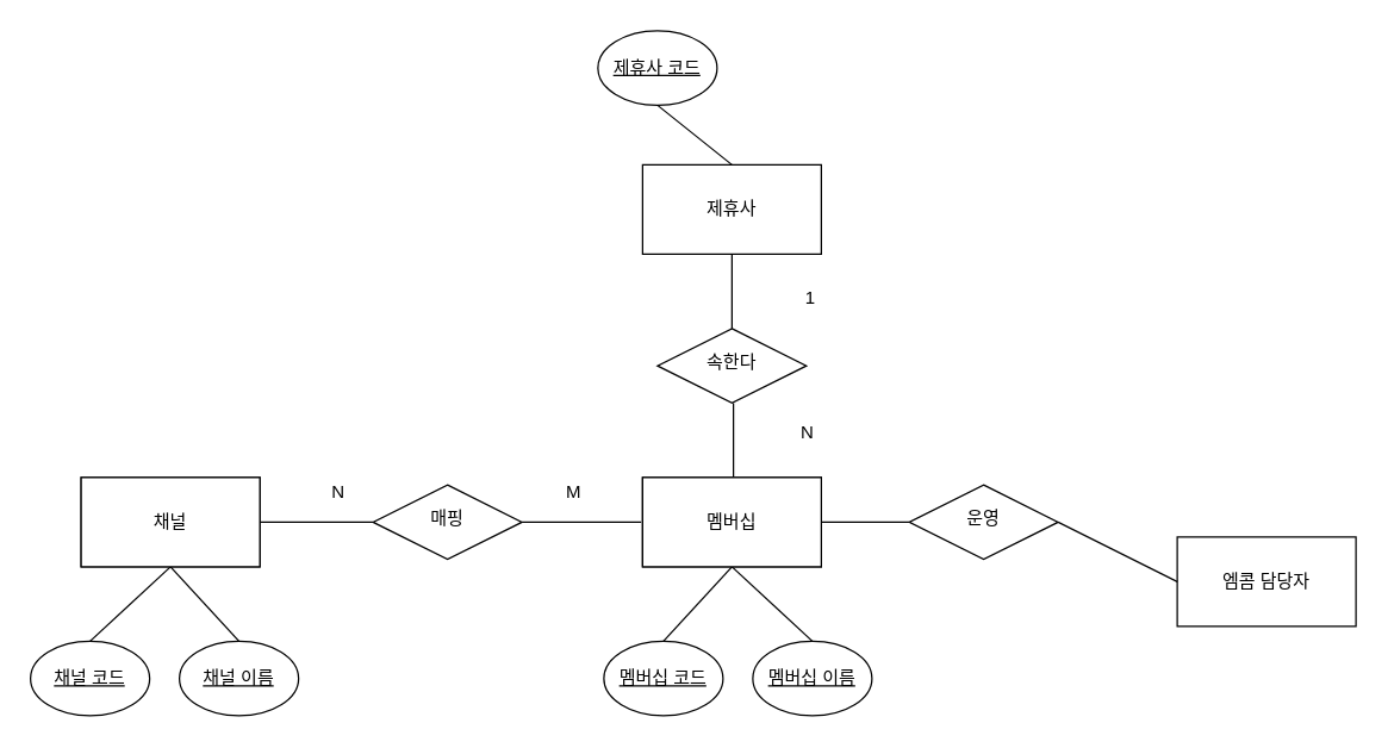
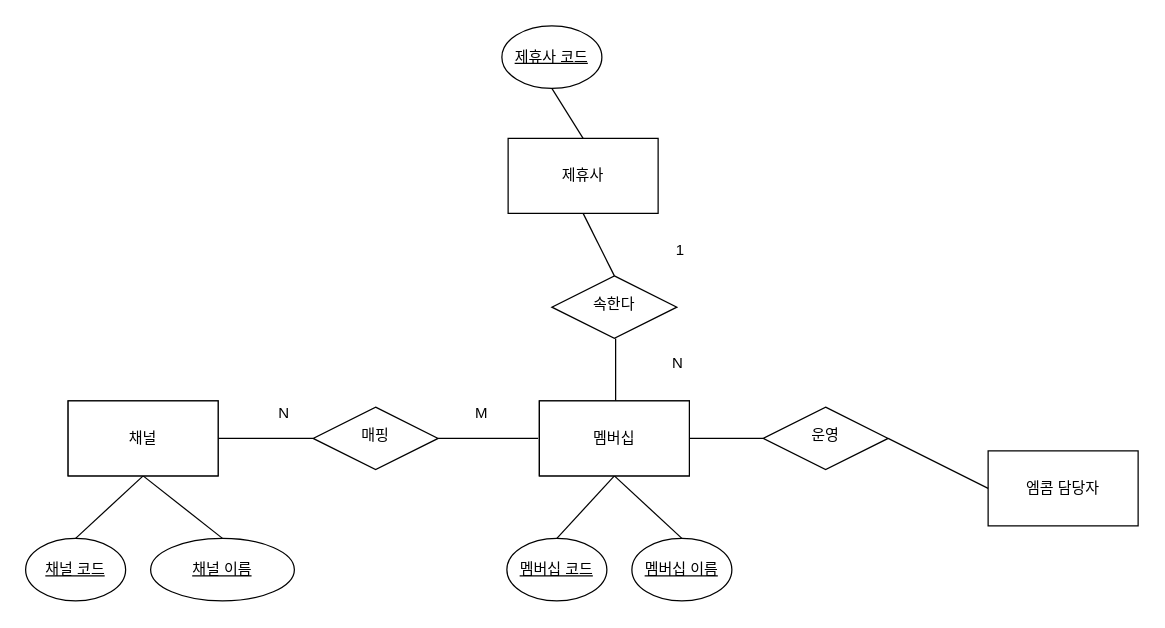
  <mxCell id="0" />
  <mxCell id="1" parent="0" />
  <mxCell id="2" value="N" style="text;html=1;strokeColor=none;fillColor=none;align=center;verticalAlign=middle;whiteSpace=wrap;rounded=0;" parent="1" vertex="1"><mxGeometry x="202" y="320" width="50" height="20" as="geometry" /></mxCell>
  <mxCell id="3" value="채널" style="rounded=0;whiteSpace=wrap;html=1;" parent="1" vertex="1"><mxGeometry x="54" y="320" width="120" height="60" as="geometry" /></mxCell>
  <mxCell id="4" value="" style="endArrow=none;html=1;rounded=0;exitX=1;exitY=0.5;exitDx=0;exitDy=0;entryX=0;entryY=0.5;entryDx=0;entryDy=0;" edge="1" parent="1" source="3"><mxGeometry width="50" height="50" relative="1" as="geometry"><mxPoint x="340" y="440" as="sourcePoint" /><mxPoint x="250" y="350" as="targetPoint" /></mxGeometry></mxCell>
  <mxCell id="5" value="&lt;u&gt;채널 코드&lt;/u&gt;" style="ellipse;whiteSpace=wrap;html=1;" vertex="1" parent="1"><mxGeometry x="20" y="430" width="80" height="50" as="geometry" /></mxCell>
- <mxCell id="6" value="&lt;u&gt;채널 이름&lt;/u&gt;" style="ellipse;whiteSpace=wrap;html=1;" vertex="1" parent="1"><mxGeometry x="120" y="430" width="80" height="50" as="geometry" /></mxCell>
+ <mxCell id="6" value="&lt;u&gt;채널 이름&lt;/u&gt;" style="ellipse;whiteSpace=wrap;html=1;" vertex="1" parent="1"><mxGeometry x="120" y="430" width="115" height="50" as="geometry" /></mxCell>
  <mxCell id="7" value="" style="endArrow=none;html=1;rounded=0;entryX=0.5;entryY=1;entryDx=0;entryDy=0;exitX=0.5;exitY=0;exitDx=0;exitDy=0;" edge="1" parent="1" source="6" target="3"><mxGeometry width="50" height="50" relative="1" as="geometry"><mxPoint x="340" y="440" as="sourcePoint" /><mxPoint x="390" y="390" as="targetPoint" /></mxGeometry></mxCell>
  <mxCell id="8" value="" style="endArrow=none;html=1;rounded=0;exitX=0.5;exitY=0;exitDx=0;exitDy=0;entryX=0.5;entryY=1;entryDx=0;entryDy=0;" edge="1" parent="1" source="5" target="3"><mxGeometry width="50" height="50" relative="1" as="geometry"><mxPoint x="170" y="440" as="sourcePoint" /><mxPoint x="120" y="390" as="targetPoint" /></mxGeometry></mxCell>
  <mxCell id="9" value="멤버십" style="rounded=0;whiteSpace=wrap;html=1;" vertex="1" parent="1"><mxGeometry x="431" y="320" width="120" height="60" as="geometry" /></mxCell>
  <mxCell id="10" value="&lt;u&gt;멤버십 코드&lt;/u&gt;" style="ellipse;whiteSpace=wrap;html=1;" vertex="1" parent="1"><mxGeometry x="405" y="430" width="80" height="50" as="geometry" /></mxCell>
  <mxCell id="11" value="&lt;u&gt;멤버십 이름&lt;/u&gt;" style="ellipse;whiteSpace=wrap;html=1;" vertex="1" parent="1"><mxGeometry x="505" y="430" width="80" height="50" as="geometry" /></mxCell>
  <mxCell id="12" value="" style="endArrow=none;html=1;rounded=0;entryX=0.5;entryY=1;entryDx=0;entryDy=0;exitX=0.5;exitY=0;exitDx=0;exitDy=0;" edge="1" parent="1" source="11" target="9"><mxGeometry width="50" height="50" relative="1" as="geometry"><mxPoint x="725" y="440" as="sourcePoint" /><mxPoint x="503" y="380" as="targetPoint" /></mxGeometry></mxCell>
  <mxCell id="13" value="" style="endArrow=none;html=1;rounded=0;exitX=0.5;exitY=0;exitDx=0;exitDy=0;entryX=0.5;entryY=1;entryDx=0;entryDy=0;" edge="1" parent="1" source="10" target="9"><mxGeometry width="50" height="50" relative="1" as="geometry"><mxPoint x="555" y="440" as="sourcePoint" /><mxPoint x="503" y="380" as="targetPoint" /></mxGeometry></mxCell>
  <mxCell id="14" value="M" style="text;html=1;strokeColor=none;fillColor=none;align=center;verticalAlign=middle;whiteSpace=wrap;rounded=0;" vertex="1" parent="1"><mxGeometry x="360" y="320" width="50" height="20" as="geometry" /></mxCell>
  <mxCell id="15" value="" style="endArrow=none;html=1;rounded=0;exitX=1;exitY=0.5;exitDx=0;exitDy=0;" edge="1" parent="1"><mxGeometry width="50" height="50" relative="1" as="geometry"><mxPoint x="350" y="350" as="sourcePoint" /><mxPoint x="430" y="350" as="targetPoint" /></mxGeometry></mxCell>
- <mxCell id="16" value="제휴사" style="rounded=0;whiteSpace=wrap;html=1;" vertex="1" parent="1"><mxGeometry x="431" y="110" width="120" height="60" as="geometry" /></mxCell>
+ <mxCell id="16" value="제휴사" style="rounded=0;whiteSpace=wrap;html=1;" vertex="1" parent="1"><mxGeometry x="406" y="110" width="120" height="60" as="geometry" /></mxCell>
  <mxCell id="17" value="&lt;u&gt;제휴사 코드&lt;/u&gt;" style="ellipse;whiteSpace=wrap;html=1;" vertex="1" parent="1"><mxGeometry x="401" y="20" width="80" height="50" as="geometry" /></mxCell>
  <mxCell id="18" value="" style="endArrow=none;html=1;rounded=0;exitX=0.5;exitY=1;exitDx=0;exitDy=0;entryX=0.5;entryY=0;entryDx=0;entryDy=0;" edge="1" parent="1" source="17" target="16"><mxGeometry width="50" height="50" relative="1" as="geometry"><mxPoint x="800" y="130" as="sourcePoint" /><mxPoint x="736" y="70" as="targetPoint" /></mxGeometry></mxCell>
  <mxCell id="19" value="" style="endArrow=none;html=1;rounded=0;entryX=0.5;entryY=1;entryDx=0;entryDy=0;" edge="1" parent="1" target="16"><mxGeometry width="50" height="50" relative="1" as="geometry"><mxPoint x="491" y="220" as="sourcePoint" /><mxPoint x="390" y="300" as="targetPoint" /></mxGeometry></mxCell>
  <mxCell id="20" value="속한다" style="rhombus;whiteSpace=wrap;html=1;shadow=0;fontFamily=Helvetica;fontSize=12;align=center;strokeWidth=1;spacing=6;spacingTop=-4;" vertex="1" parent="1"><mxGeometry x="441" y="220" width="100" height="50" as="geometry" /></mxCell>
  <mxCell id="21" value="매핑" style="rhombus;whiteSpace=wrap;html=1;shadow=0;fontFamily=Helvetica;fontSize=12;align=center;strokeWidth=1;spacing=6;spacingTop=-4;" vertex="1" parent="1"><mxGeometry x="250" y="325" width="100" height="50" as="geometry" /></mxCell>
  <mxCell id="22" value="" style="endArrow=none;html=1;rounded=0;entryX=0.5;entryY=1;entryDx=0;entryDy=0;" edge="1" parent="1"><mxGeometry width="50" height="50" relative="1" as="geometry"><mxPoint x="492" y="320" as="sourcePoint" /><mxPoint x="492" y="270" as="targetPoint" /></mxGeometry></mxCell>
  <mxCell id="23" value="1" style="text;html=1;strokeColor=none;fillColor=none;align=center;verticalAlign=middle;whiteSpace=wrap;rounded=0;" vertex="1" parent="1"><mxGeometry x="519" y="190" width="50" height="20" as="geometry" /></mxCell>
  <mxCell id="24" value="N" style="text;html=1;strokeColor=none;fillColor=none;align=center;verticalAlign=middle;whiteSpace=wrap;rounded=0;" vertex="1" parent="1"><mxGeometry x="517" y="280" width="50" height="20" as="geometry" /></mxCell>
  <mxCell id="25" value="채널" style="rounded=0;whiteSpace=wrap;html=1;" vertex="1" parent="1"><mxGeometry x="54" y="320" width="120" height="60" as="geometry" /></mxCell>
  <mxCell id="26" value="멤버십" style="rounded=0;whiteSpace=wrap;html=1;" vertex="1" parent="1"><mxGeometry x="431" y="320" width="120" height="60" as="geometry" /></mxCell>
  <mxCell id="27" value="엠콤 담당자" style="rounded=0;whiteSpace=wrap;html=1;" vertex="1" parent="1"><mxGeometry x="790" y="360" width="120" height="60" as="geometry" /></mxCell>
  <mxCell id="28" value="운영" style="rhombus;whiteSpace=wrap;html=1;shadow=0;fontFamily=Helvetica;fontSize=12;align=center;strokeWidth=1;spacing=6;spacingTop=-4;" vertex="1" parent="1"><mxGeometry x="610" y="325" width="100" height="50" as="geometry" /></mxCell>
  <mxCell id="29" value="" style="endArrow=none;html=1;rounded=0;entryX=1;entryY=0.5;entryDx=0;entryDy=0;exitX=0;exitY=0.5;exitDx=0;exitDy=0;" edge="1" parent="1" source="28" target="26"><mxGeometry width="50" height="50" relative="1" as="geometry"><mxPoint x="502" y="330" as="sourcePoint" /><mxPoint x="502" y="280" as="targetPoint" /></mxGeometry></mxCell>
  <mxCell id="30" value="" style="endArrow=none;html=1;rounded=0;entryX=0;entryY=0.5;entryDx=0;entryDy=0;" edge="1" parent="1" target="27"><mxGeometry width="50" height="50" relative="1" as="geometry"><mxPoint x="710" y="350" as="sourcePoint" /><mxPoint x="800" y="322.5" as="targetPoint" /></mxGeometry></mxCell>
